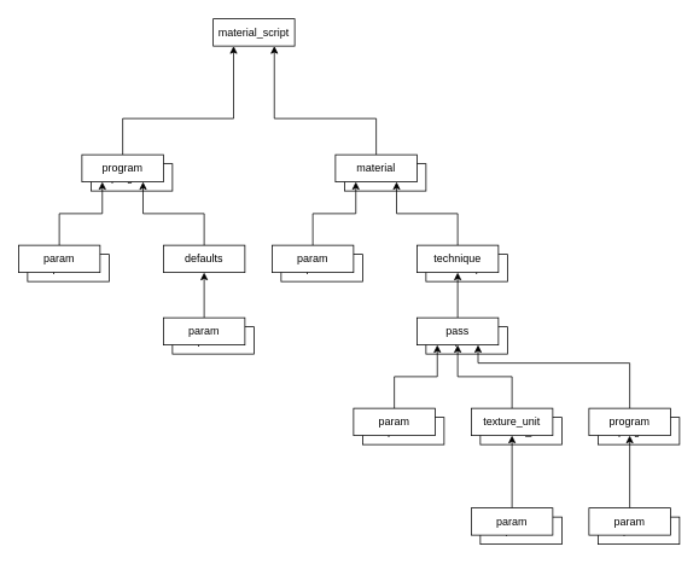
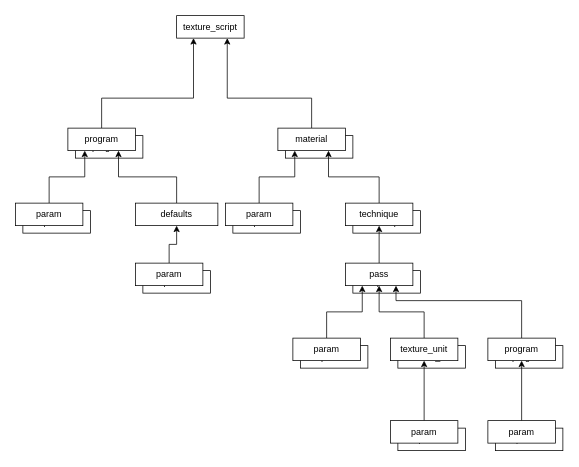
  <mxCell id="0" />
  <mxCell id="1" parent="0" />
  <mxCell id="2" value="material" style="rounded=0;whiteSpace=wrap;html=1;" vertex="1" parent="1"><mxGeometry x="380" y="180" width="90" height="30" as="geometry" /></mxCell>
  <mxCell id="3" value="program" style="rounded=0;whiteSpace=wrap;html=1;" vertex="1" parent="1"><mxGeometry x="100" y="180" width="90" height="30" as="geometry" /></mxCell>
  <mxCell id="4" value="program" style="rounded=0;whiteSpace=wrap;html=1;" parent="1" vertex="1"><mxGeometry x="660" y="460" width="90" height="30" as="geometry" /></mxCell>
  <mxCell id="5" value="texture_unit" style="rounded=0;whiteSpace=wrap;html=1;" parent="1" vertex="1"><mxGeometry x="530" y="460" width="90" height="30" as="geometry" /></mxCell>
  <mxCell id="6" value="param" style="rounded=0;whiteSpace=wrap;html=1;" parent="1" vertex="1"><mxGeometry x="190" y="360" width="90" height="30" as="geometry" /></mxCell>
  <mxCell id="7" value="param" style="rounded=0;whiteSpace=wrap;html=1;" parent="1" vertex="1"><mxGeometry x="30" y="280" width="90" height="30" as="geometry" /></mxCell>
  <mxCell id="8" value="param" style="rounded=0;whiteSpace=wrap;html=1;" parent="1" vertex="1"><mxGeometry x="400" y="460" width="90" height="30" as="geometry" /></mxCell>
  <mxCell id="9" value="param" style="rounded=0;whiteSpace=wrap;html=1;" parent="1" vertex="1"><mxGeometry x="310" y="280" width="90" height="30" as="geometry" /></mxCell>
  <mxCell id="10" value="technique" style="rounded=0;whiteSpace=wrap;html=1;" parent="1" vertex="1"><mxGeometry x="470" y="280" width="90" height="30" as="geometry" /></mxCell>
  <mxCell id="11" value="pass" style="rounded=0;whiteSpace=wrap;html=1;" parent="1" vertex="1"><mxGeometry x="470" y="360" width="90" height="30" as="geometry" /></mxCell>
  <mxCell id="12" style="edgeStyle=orthogonalEdgeStyle;rounded=0;orthogonalLoop=1;jettySize=auto;html=1;entryX=0.25;entryY=1;entryDx=0;entryDy=0;" edge="1" parent="1" source="13" target="40"><mxGeometry relative="1" as="geometry"><Array as="points"><mxPoint x="135" y="130" /><mxPoint x="257" y="130" /></Array></mxGeometry></mxCell>
  <mxCell id="13" value="program" style="rounded=0;whiteSpace=wrap;html=1;" parent="1" vertex="1"><mxGeometry x="90" y="170" width="90" height="30" as="geometry" /></mxCell>
  <mxCell id="14" style="edgeStyle=orthogonalEdgeStyle;rounded=0;orthogonalLoop=1;jettySize=auto;html=1;entryX=0.25;entryY=1;entryDx=0;entryDy=0;" parent="1" source="15" target="13" edge="1"><mxGeometry relative="1" as="geometry" /></mxCell>
  <mxCell id="15" value="param" style="rounded=0;whiteSpace=wrap;html=1;" parent="1" vertex="1"><mxGeometry x="20" y="270" width="90" height="30" as="geometry" /></mxCell>
  <mxCell id="16" style="edgeStyle=orthogonalEdgeStyle;rounded=0;orthogonalLoop=1;jettySize=auto;html=1;entryX=0.75;entryY=1;entryDx=0;entryDy=0;" parent="1" source="17" target="13" edge="1"><mxGeometry relative="1" as="geometry" /></mxCell>
- <mxCell id="17" value="defaults" style="rounded=0;whiteSpace=wrap;html=1;" parent="1" vertex="1"><mxGeometry x="180" y="270" width="90" height="30" as="geometry" /></mxCell>
+ <mxCell id="17" value="defaults" style="rounded=0;whiteSpace=wrap;html=1;" parent="1" vertex="1"><mxGeometry x="180" y="270" width="110" height="30" as="geometry" /></mxCell>
  <mxCell id="18" style="edgeStyle=orthogonalEdgeStyle;rounded=0;orthogonalLoop=1;jettySize=auto;html=1;entryX=0.5;entryY=1;entryDx=0;entryDy=0;" parent="1" source="19" target="17" edge="1"><mxGeometry relative="1" as="geometry" /></mxCell>
  <mxCell id="19" value="param" style="rounded=0;whiteSpace=wrap;html=1;" parent="1" vertex="1"><mxGeometry x="180" y="350" width="90" height="30" as="geometry" /></mxCell>
  <mxCell id="20" style="edgeStyle=orthogonalEdgeStyle;rounded=0;orthogonalLoop=1;jettySize=auto;html=1;entryX=0.75;entryY=1;entryDx=0;entryDy=0;" edge="1" parent="1" source="21" target="40"><mxGeometry relative="1" as="geometry"><Array as="points"><mxPoint x="415" y="130" /><mxPoint x="303" y="130" /></Array></mxGeometry></mxCell>
  <mxCell id="21" value="material" style="rounded=0;whiteSpace=wrap;html=1;" parent="1" vertex="1"><mxGeometry x="370" y="170" width="90" height="30" as="geometry" /></mxCell>
  <mxCell id="22" style="edgeStyle=orthogonalEdgeStyle;rounded=0;orthogonalLoop=1;jettySize=auto;html=1;entryX=0.25;entryY=1;entryDx=0;entryDy=0;" parent="1" source="23" target="21" edge="1"><mxGeometry relative="1" as="geometry" /></mxCell>
  <mxCell id="23" value="param" style="rounded=0;whiteSpace=wrap;html=1;" parent="1" vertex="1"><mxGeometry x="300" y="270" width="90" height="30" as="geometry" /></mxCell>
  <mxCell id="24" style="edgeStyle=orthogonalEdgeStyle;rounded=0;orthogonalLoop=1;jettySize=auto;html=1;entryX=0.75;entryY=1;entryDx=0;entryDy=0;" parent="1" source="27" target="21" edge="1"><mxGeometry relative="1" as="geometry" /></mxCell>
  <mxCell id="25" style="edgeStyle=orthogonalEdgeStyle;rounded=0;orthogonalLoop=1;jettySize=auto;html=1;entryX=0.5;entryY=1;entryDx=0;entryDy=0;" parent="1" source="26" target="27" edge="1"><mxGeometry relative="1" as="geometry" /></mxCell>
  <mxCell id="26" value="pass" style="rounded=0;whiteSpace=wrap;html=1;" parent="1" vertex="1"><mxGeometry x="460" y="350" width="90" height="30" as="geometry" /></mxCell>
  <mxCell id="27" value="technique" style="rounded=0;whiteSpace=wrap;html=1;" parent="1" vertex="1"><mxGeometry x="460" y="270" width="90" height="30" as="geometry" /></mxCell>
  <mxCell id="28" style="edgeStyle=orthogonalEdgeStyle;rounded=0;orthogonalLoop=1;jettySize=auto;html=1;entryX=0.25;entryY=1;entryDx=0;entryDy=0;" parent="1" source="29" target="26" edge="1"><mxGeometry relative="1" as="geometry" /></mxCell>
  <mxCell id="29" value="param" style="rounded=0;whiteSpace=wrap;html=1;" parent="1" vertex="1"><mxGeometry x="390" y="450" width="90" height="30" as="geometry" /></mxCell>
  <mxCell id="30" style="edgeStyle=orthogonalEdgeStyle;rounded=0;orthogonalLoop=1;jettySize=auto;html=1;entryX=0.5;entryY=1;entryDx=0;entryDy=0;" parent="1" source="31" target="26" edge="1"><mxGeometry relative="1" as="geometry" /></mxCell>
  <mxCell id="31" value="texture_unit" style="rounded=0;whiteSpace=wrap;html=1;" parent="1" vertex="1"><mxGeometry x="520" y="450" width="90" height="30" as="geometry" /></mxCell>
  <mxCell id="32" value="param" style="rounded=0;whiteSpace=wrap;html=1;" parent="1" vertex="1"><mxGeometry x="530" y="570" width="90" height="30" as="geometry" /></mxCell>
  <mxCell id="33" style="edgeStyle=orthogonalEdgeStyle;rounded=0;orthogonalLoop=1;jettySize=auto;html=1;entryX=0.5;entryY=1;entryDx=0;entryDy=0;" parent="1" source="34" target="31" edge="1"><mxGeometry relative="1" as="geometry" /></mxCell>
  <mxCell id="34" value="param" style="rounded=0;whiteSpace=wrap;html=1;" parent="1" vertex="1"><mxGeometry x="520" y="560" width="90" height="30" as="geometry" /></mxCell>
  <mxCell id="35" style="edgeStyle=orthogonalEdgeStyle;rounded=0;orthogonalLoop=1;jettySize=auto;html=1;entryX=0.75;entryY=1;entryDx=0;entryDy=0;" parent="1" source="36" target="26" edge="1"><mxGeometry relative="1" as="geometry"><Array as="points"><mxPoint x="695" y="400" /><mxPoint x="528" y="400" /></Array></mxGeometry></mxCell>
  <mxCell id="36" value="program" style="rounded=0;whiteSpace=wrap;html=1;" parent="1" vertex="1"><mxGeometry x="650" y="450" width="90" height="30" as="geometry" /></mxCell>
  <mxCell id="37" value="param" style="rounded=0;whiteSpace=wrap;html=1;" parent="1" vertex="1"><mxGeometry x="660" y="570" width="90" height="30" as="geometry" /></mxCell>
  <mxCell id="38" style="edgeStyle=orthogonalEdgeStyle;rounded=0;orthogonalLoop=1;jettySize=auto;html=1;entryX=0.5;entryY=1;entryDx=0;entryDy=0;" parent="1" source="39" target="36" edge="1"><mxGeometry relative="1" as="geometry" /></mxCell>
  <mxCell id="39" value="param" style="rounded=0;whiteSpace=wrap;html=1;" parent="1" vertex="1"><mxGeometry x="650" y="560" width="90" height="30" as="geometry" /></mxCell>
- <mxCell id="40" value="material_script" style="rounded=0;whiteSpace=wrap;html=1;" vertex="1" parent="1"><mxGeometry x="235" y="20" width="90" height="30" as="geometry" /></mxCell>
+ <mxCell id="40" value="texture_script" style="rounded=0;whiteSpace=wrap;html=1;" vertex="1" parent="1"><mxGeometry x="235" y="20" width="90" height="30" as="geometry" /></mxCell>
